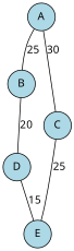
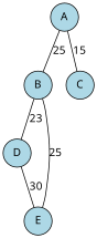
  graph {
    fontname="Noto Sans"
    node [fillcolor=lightblue fontname="Noto Sans" shape=circle style=filled]
    edge [fontname="Noto Sans"]
    A
    B
    C
    D
    E
    A -- B [label=25]
-   A -- C [label=30]
-   B -- D [label=20]
-   C -- E [label=25]
-   D -- E [label=15]
+   A -- C [label=15]
+   B -- D [label=23]
+   B -- E [label=25]
+   D -- E [label=30]
  }
